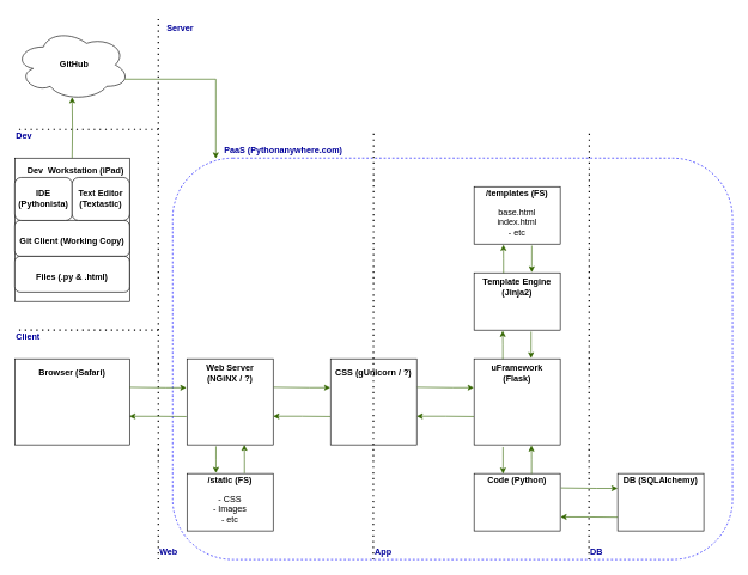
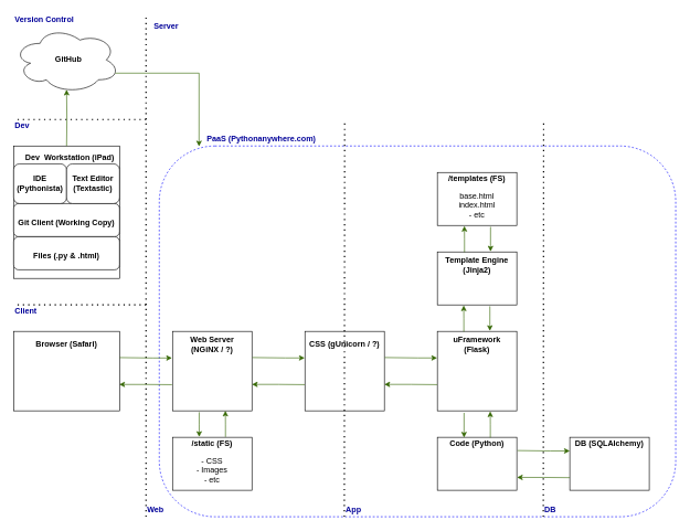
  <mxCell id="0" />
  <mxCell id="1" parent="0" />
  <mxCell id="2" value="" style="rounded=1;whiteSpace=wrap;html=1;fillColor=none;dashed=1;strokeColor=#0000FF;" parent="1" vertex="1"><mxGeometry x="240" y="220" width="780" height="560" as="geometry" /></mxCell>
  <mxCell id="3" value="" style="endArrow=none;dashed=1;html=1;dashPattern=1 3;strokeWidth=2;" parent="1" edge="1"><mxGeometry width="50" height="50" relative="1" as="geometry"><mxPoint x="220" y="780" as="sourcePoint" /><mxPoint x="220" y="20" as="targetPoint" /></mxGeometry></mxCell>
  <mxCell id="4" value="" style="rounded=0;whiteSpace=wrap;html=1;" parent="1" vertex="1"><mxGeometry x="20" y="220" width="160" height="200" as="geometry" /></mxCell>
  <mxCell id="5" style="edgeStyle=orthogonalEdgeStyle;rounded=0;orthogonalLoop=1;jettySize=auto;html=1;exitX=0.997;exitY=0.668;exitDx=0;exitDy=0;entryX=-0.007;entryY=0.671;entryDx=0;entryDy=0;exitPerimeter=0;entryPerimeter=0;strokeColor=#336600;startArrow=classic;startFill=1;endArrow=none;endFill=0;" parent="1" source="6" target="29" edge="1"><mxGeometry relative="1" as="geometry"><mxPoint x="180" y="583" as="sourcePoint" /><mxPoint x="260" y="583" as="targetPoint" /><Array as="points"><mxPoint x="220" y="580" /></Array></mxGeometry></mxCell>
  <mxCell id="6" value="" style="rounded=0;whiteSpace=wrap;html=1;" parent="1" vertex="1"><mxGeometry x="20" y="500" width="160" height="120" as="geometry" /></mxCell>
  <mxCell id="7" value="" style="rounded=1;whiteSpace=wrap;html=1;" parent="1" vertex="1"><mxGeometry x="20" y="307" width="160" height="50" as="geometry" /></mxCell>
  <mxCell id="8" value="" style="rounded=1;whiteSpace=wrap;html=1;" parent="1" vertex="1"><mxGeometry x="20" y="247" width="80" height="60" as="geometry" /></mxCell>
  <mxCell id="9" value="" style="rounded=1;whiteSpace=wrap;html=1;" parent="1" vertex="1"><mxGeometry x="100" y="247" width="80" height="60" as="geometry" /></mxCell>
  <mxCell id="10" value="Browser (Safari)" style="text;html=1;strokeColor=none;fillColor=none;align=center;verticalAlign=middle;whiteSpace=wrap;rounded=0;fontStyle=1" parent="1" vertex="1"><mxGeometry x="20" y="510" width="160" height="20" as="geometry" /></mxCell>
  <mxCell id="11" value="Dev &amp;nbsp;Workstation (iPad)" style="text;html=1;strokeColor=none;fillColor=none;align=center;verticalAlign=middle;whiteSpace=wrap;rounded=0;fontStyle=1" parent="1" vertex="1"><mxGeometry x="30" y="227" width="150" height="20" as="geometry" /></mxCell>
  <mxCell id="12" value="Git Client (Working Copy)" style="text;html=1;strokeColor=none;fillColor=none;align=center;verticalAlign=middle;whiteSpace=wrap;rounded=0;fontStyle=1" parent="1" vertex="1"><mxGeometry x="20" y="326" width="160" height="20" as="geometry" /></mxCell>
  <mxCell id="13" value="IDE&lt;br&gt;(Pythonista)" style="text;html=1;strokeColor=none;fillColor=none;align=center;verticalAlign=middle;whiteSpace=wrap;rounded=0;fontStyle=1" parent="1" vertex="1"><mxGeometry x="20" y="267" width="80" height="20" as="geometry" /></mxCell>
  <mxCell id="14" value="Text Editor&lt;br&gt;(Textastic)" style="text;html=1;strokeColor=none;fillColor=none;align=center;verticalAlign=middle;whiteSpace=wrap;rounded=0;fontStyle=1" parent="1" vertex="1"><mxGeometry x="100" y="267" width="80" height="20" as="geometry" /></mxCell>
  <mxCell id="15" value="" style="rounded=1;whiteSpace=wrap;html=1;" parent="1" vertex="1"><mxGeometry x="20" y="357" width="160" height="50" as="geometry" /></mxCell>
  <mxCell id="16" value="Files (.py &amp;amp; .html)" style="text;html=1;strokeColor=none;fillColor=none;align=center;verticalAlign=middle;whiteSpace=wrap;rounded=0;fontStyle=1" parent="1" vertex="1"><mxGeometry x="20" y="376" width="160" height="20" as="geometry" /></mxCell>
  <mxCell id="17" value="" style="ellipse;shape=cloud;whiteSpace=wrap;html=1;" parent="1" vertex="1"><mxGeometry x="20" y="40" width="160" height="100" as="geometry" /></mxCell>
  <mxCell id="18" value="GitHub" style="text;html=1;strokeColor=none;fillColor=none;align=center;verticalAlign=middle;whiteSpace=wrap;rounded=0;fontStyle=1" parent="1" vertex="1"><mxGeometry x="26" y="80" width="154" height="20" as="geometry" /></mxCell>
  <mxCell id="19" value="" style="endArrow=none;dashed=1;html=1;dashPattern=1 3;strokeWidth=2;" parent="1" edge="1"><mxGeometry width="50" height="50" relative="1" as="geometry"><mxPoint x="220" y="180" as="sourcePoint" /><mxPoint x="20" y="180" as="targetPoint" /></mxGeometry></mxCell>
  <mxCell id="20" value="" style="endArrow=none;dashed=1;html=1;dashPattern=1 3;strokeWidth=2;" parent="1" edge="1"><mxGeometry width="50" height="50" relative="1" as="geometry"><mxPoint x="220" y="460" as="sourcePoint" /><mxPoint x="20" y="460" as="targetPoint" /></mxGeometry></mxCell>
  <mxCell id="21" value="Client" style="text;html=1;strokeColor=none;fillColor=none;align=left;verticalAlign=middle;whiteSpace=wrap;rounded=0;fontStyle=1;fontColor=#000099;" parent="1" vertex="1"><mxGeometry x="20" y="460" width="120" height="20" as="geometry" /></mxCell>
  <mxCell id="22" value="Dev" style="text;html=1;strokeColor=none;fillColor=none;align=left;verticalAlign=middle;whiteSpace=wrap;rounded=0;fontStyle=1;fontColor=#000099;" parent="1" vertex="1"><mxGeometry x="20" y="180" width="120" height="20" as="geometry" /></mxCell>
+ <mxCell id="23" value="Version Control" style="text;html=1;strokeColor=none;fillColor=none;align=left;verticalAlign=middle;whiteSpace=wrap;rounded=0;fontStyle=1;fontColor=#000099;" parent="1" vertex="1"><mxGeometry x="20" y="20" width="120" height="20" as="geometry" /></mxCell>
  <mxCell id="24" value="PaaS (Pythonanywhere.com)" style="text;html=1;strokeColor=none;fillColor=none;align=left;verticalAlign=middle;whiteSpace=wrap;rounded=0;fontStyle=1;fontColor=#000099;" parent="1" vertex="1"><mxGeometry x="310" y="200" width="190" height="20" as="geometry" /></mxCell>
  <mxCell id="25" value="Server" style="text;html=1;strokeColor=none;fillColor=none;align=left;verticalAlign=middle;whiteSpace=wrap;rounded=0;fontStyle=1;fontColor=#000099;" parent="1" vertex="1"><mxGeometry x="230" y="30" width="120" height="20" as="geometry" /></mxCell>
  <mxCell id="26" value="" style="rounded=0;whiteSpace=wrap;html=1;" parent="1" vertex="1"><mxGeometry x="260" y="660" width="120" height="80" as="geometry" /></mxCell>
  <mxCell id="27" value="/static (FS)" style="text;html=1;strokeColor=none;fillColor=none;align=center;verticalAlign=middle;whiteSpace=wrap;rounded=0;fontStyle=1" parent="1" vertex="1"><mxGeometry x="260" y="660" width="120" height="20" as="geometry" /></mxCell>
  <mxCell id="28" value="&lt;span style=&quot;font-weight: normal&quot;&gt;- CSS&lt;br&gt;- Images&lt;br&gt;- etc&lt;/span&gt;" style="text;html=1;strokeColor=none;fillColor=none;align=center;verticalAlign=middle;whiteSpace=wrap;rounded=0;fontStyle=1" parent="1" vertex="1"><mxGeometry x="260" y="680" width="120" height="60" as="geometry" /></mxCell>
  <mxCell id="29" value="" style="rounded=0;whiteSpace=wrap;html=1;" parent="1" vertex="1"><mxGeometry x="260" y="500" width="120" height="120" as="geometry" /></mxCell>
  <mxCell id="30" value="Web Server&lt;br&gt;(NGiNX / ?)" style="text;html=1;strokeColor=none;fillColor=none;align=center;verticalAlign=middle;whiteSpace=wrap;rounded=0;fontStyle=1" parent="1" vertex="1"><mxGeometry x="260" y="510" width="120" height="20" as="geometry" /></mxCell>
  <mxCell id="31" value="" style="rounded=0;whiteSpace=wrap;html=1;" parent="1" vertex="1"><mxGeometry x="460" y="500" width="120" height="120" as="geometry" /></mxCell>
  <mxCell id="32" value="CSS (gUnicorn / ?)" style="text;html=1;strokeColor=none;fillColor=none;align=center;verticalAlign=middle;whiteSpace=wrap;rounded=0;fontStyle=1" parent="1" vertex="1"><mxGeometry x="460" y="510" width="120" height="20" as="geometry" /></mxCell>
  <mxCell id="33" value="" style="rounded=0;whiteSpace=wrap;html=1;" parent="1" vertex="1"><mxGeometry x="660" y="500" width="120" height="120" as="geometry" /></mxCell>
  <mxCell id="34" value="uFramework&lt;br&gt;(Flask)" style="text;html=1;strokeColor=none;fillColor=none;align=center;verticalAlign=middle;whiteSpace=wrap;rounded=0;fontStyle=1" parent="1" vertex="1"><mxGeometry x="660" y="510" width="120" height="20" as="geometry" /></mxCell>
  <mxCell id="35" value="" style="endArrow=none;dashed=1;html=1;dashPattern=1 3;strokeWidth=2;" parent="1" edge="1"><mxGeometry width="50" height="50" relative="1" as="geometry"><mxPoint x="519.5" y="780" as="sourcePoint" /><mxPoint x="520" y="180" as="targetPoint" /></mxGeometry></mxCell>
  <mxCell id="36" value="Web" style="text;html=1;strokeColor=none;fillColor=none;align=left;verticalAlign=middle;whiteSpace=wrap;rounded=0;fontStyle=1;fontColor=#000099;" parent="1" vertex="1"><mxGeometry x="220" y="760" width="120" height="20" as="geometry" /></mxCell>
  <mxCell id="37" value="" style="rounded=0;whiteSpace=wrap;html=1;" parent="1" vertex="1"><mxGeometry x="660" y="660" width="120" height="80" as="geometry" /></mxCell>
  <mxCell id="38" value="Code (Python)" style="text;html=1;strokeColor=none;fillColor=none;align=center;verticalAlign=middle;whiteSpace=wrap;rounded=0;fontStyle=1" parent="1" vertex="1"><mxGeometry x="660" y="660" width="120" height="20" as="geometry" /></mxCell>
  <mxCell id="39" value="" style="rounded=0;whiteSpace=wrap;html=1;" parent="1" vertex="1"><mxGeometry x="860" y="660" width="120" height="80" as="geometry" /></mxCell>
  <mxCell id="40" value="DB (SQLAlchemy)" style="text;html=1;strokeColor=none;fillColor=none;align=center;verticalAlign=middle;whiteSpace=wrap;rounded=0;fontStyle=1" parent="1" vertex="1"><mxGeometry x="860" y="660" width="120" height="20" as="geometry" /></mxCell>
  <mxCell id="41" value="" style="rounded=0;whiteSpace=wrap;html=1;" parent="1" vertex="1"><mxGeometry x="660" y="380" width="120" height="80" as="geometry" /></mxCell>
  <mxCell id="42" value="Template Engine&lt;br&gt;(Jinja2)" style="text;html=1;strokeColor=none;fillColor=none;align=center;verticalAlign=middle;whiteSpace=wrap;rounded=0;fontStyle=1" parent="1" vertex="1"><mxGeometry x="660" y="380" width="120" height="40" as="geometry" /></mxCell>
  <mxCell id="43" value="" style="rounded=0;whiteSpace=wrap;html=1;" parent="1" vertex="1"><mxGeometry x="660" y="260" width="120" height="80" as="geometry" /></mxCell>
  <mxCell id="44" value="/templates (FS)" style="text;html=1;strokeColor=none;fillColor=none;align=center;verticalAlign=middle;whiteSpace=wrap;rounded=0;fontStyle=1" parent="1" vertex="1"><mxGeometry x="660" y="260" width="120" height="20" as="geometry" /></mxCell>
  <mxCell id="45" value="&lt;span style=&quot;font-weight: normal&quot;&gt;base.html&lt;br&gt;index.html&lt;br&gt;- etc&lt;/span&gt;" style="text;html=1;strokeColor=none;fillColor=none;align=center;verticalAlign=middle;whiteSpace=wrap;rounded=0;fontStyle=1" parent="1" vertex="1"><mxGeometry x="660" y="280" width="120" height="60" as="geometry" /></mxCell>
  <mxCell id="46" value="" style="endArrow=none;dashed=1;html=1;dashPattern=1 3;strokeWidth=2;" parent="1" edge="1"><mxGeometry width="50" height="50" relative="1" as="geometry"><mxPoint x="820" y="780" as="sourcePoint" /><mxPoint x="820.5" y="180" as="targetPoint" /></mxGeometry></mxCell>
  <mxCell id="47" value="DB" style="text;html=1;strokeColor=none;fillColor=none;align=left;verticalAlign=middle;whiteSpace=wrap;rounded=0;fontStyle=1;fontColor=#000099;" parent="1" vertex="1"><mxGeometry x="820" y="760" width="120" height="20" as="geometry" /></mxCell>
  <mxCell id="48" value="App" style="text;html=1;strokeColor=none;fillColor=none;align=left;verticalAlign=middle;whiteSpace=wrap;rounded=0;fontStyle=1;fontColor=#000099;" parent="1" vertex="1"><mxGeometry x="520" y="760" width="120" height="20" as="geometry" /></mxCell>
  <mxCell id="49" style="edgeStyle=orthogonalEdgeStyle;rounded=0;orthogonalLoop=1;jettySize=auto;html=1;exitX=-0.007;exitY=0.335;exitDx=0;exitDy=0;exitPerimeter=0;entryX=1.001;entryY=0.33;entryDx=0;entryDy=0;entryPerimeter=0;strokeColor=#336600;startArrow=classic;startFill=1;endArrow=none;endFill=0;" parent="1" source="29" target="6" edge="1"><mxGeometry relative="1" as="geometry"><mxPoint x="189.52" y="590.16" as="sourcePoint" /><mxPoint x="190" y="540" as="targetPoint" /><Array as="points"><mxPoint x="230" y="540" /></Array></mxGeometry></mxCell>
  <mxCell id="50" style="edgeStyle=orthogonalEdgeStyle;rounded=0;orthogonalLoop=1;jettySize=auto;html=1;exitX=0.997;exitY=0.668;exitDx=0;exitDy=0;entryX=-0.007;entryY=0.671;entryDx=0;entryDy=0;exitPerimeter=0;entryPerimeter=0;strokeColor=#336600;startArrow=classic;startFill=1;endArrow=none;endFill=0;" parent="1" edge="1"><mxGeometry relative="1" as="geometry"><mxPoint x="380" y="580.1" as="sourcePoint" /><mxPoint x="459.64" y="580.46" as="targetPoint" /><Array as="points"><mxPoint x="420.48" y="579.94" /></Array></mxGeometry></mxCell>
  <mxCell id="51" style="edgeStyle=orthogonalEdgeStyle;rounded=0;orthogonalLoop=1;jettySize=auto;html=1;exitX=-0.007;exitY=0.335;exitDx=0;exitDy=0;exitPerimeter=0;entryX=1.001;entryY=0.33;entryDx=0;entryDy=0;entryPerimeter=0;strokeColor=#336600;startArrow=classic;startFill=1;endArrow=none;endFill=0;" parent="1" edge="1"><mxGeometry relative="1" as="geometry"><mxPoint x="459.64" y="540.14" as="sourcePoint" /><mxPoint x="380.64" y="539.54" as="targetPoint" /><Array as="points"><mxPoint x="430.48" y="539.94" /></Array></mxGeometry></mxCell>
  <mxCell id="52" style="edgeStyle=orthogonalEdgeStyle;rounded=0;orthogonalLoop=1;jettySize=auto;html=1;exitX=0.997;exitY=0.668;exitDx=0;exitDy=0;entryX=-0.007;entryY=0.671;entryDx=0;entryDy=0;exitPerimeter=0;entryPerimeter=0;strokeColor=#336600;startArrow=classic;startFill=1;endArrow=none;endFill=0;" parent="1" edge="1"><mxGeometry relative="1" as="geometry"><mxPoint x="580" y="580.1" as="sourcePoint" /><mxPoint x="659.64" y="580.46" as="targetPoint" /><Array as="points"><mxPoint x="620.48" y="579.94" /></Array></mxGeometry></mxCell>
  <mxCell id="53" style="edgeStyle=orthogonalEdgeStyle;rounded=0;orthogonalLoop=1;jettySize=auto;html=1;exitX=-0.007;exitY=0.335;exitDx=0;exitDy=0;exitPerimeter=0;entryX=1.001;entryY=0.33;entryDx=0;entryDy=0;entryPerimeter=0;strokeColor=#336600;startArrow=classic;startFill=1;endArrow=none;endFill=0;" parent="1" edge="1"><mxGeometry relative="1" as="geometry"><mxPoint x="659.64" y="540.14" as="sourcePoint" /><mxPoint x="580.64" y="539.54" as="targetPoint" /><Array as="points"><mxPoint x="630.48" y="539.94" /></Array></mxGeometry></mxCell>
  <mxCell id="54" style="edgeStyle=orthogonalEdgeStyle;rounded=0;orthogonalLoop=1;jettySize=auto;html=1;exitX=0.997;exitY=0.668;exitDx=0;exitDy=0;entryX=-0.007;entryY=0.671;entryDx=0;entryDy=0;exitPerimeter=0;entryPerimeter=0;strokeColor=#336600;startArrow=classic;startFill=1;endArrow=none;endFill=0;" parent="1" edge="1"><mxGeometry relative="1" as="geometry"><mxPoint x="780.36" y="720.56" as="sourcePoint" /><mxPoint x="860" y="720.92" as="targetPoint" /><Array as="points"><mxPoint x="820.84" y="720.4" /></Array></mxGeometry></mxCell>
  <mxCell id="55" style="edgeStyle=orthogonalEdgeStyle;rounded=0;orthogonalLoop=1;jettySize=auto;html=1;exitX=-0.007;exitY=0.335;exitDx=0;exitDy=0;exitPerimeter=0;entryX=1.001;entryY=0.33;entryDx=0;entryDy=0;entryPerimeter=0;strokeColor=#336600;startArrow=classic;startFill=1;endArrow=none;endFill=0;" parent="1" edge="1"><mxGeometry relative="1" as="geometry"><mxPoint x="860" y="680.6" as="sourcePoint" /><mxPoint x="781" y="680" as="targetPoint" /><Array as="points"><mxPoint x="830.84" y="680.4" /></Array></mxGeometry></mxCell>
  <mxCell id="56" style="edgeStyle=orthogonalEdgeStyle;rounded=0;orthogonalLoop=1;jettySize=auto;html=1;exitX=0.997;exitY=0.668;exitDx=0;exitDy=0;entryX=0.128;entryY=0.714;entryDx=0;entryDy=0;exitPerimeter=0;entryPerimeter=0;strokeColor=#336600;" parent="1" target="2" edge="1"><mxGeometry relative="1" as="geometry"><mxPoint x="340" y="659.5" as="sourcePoint" /><mxPoint x="419.64" y="659.86" as="targetPoint" /><Array as="points"><mxPoint x="340" y="640" /><mxPoint x="340" y="640" /></Array></mxGeometry></mxCell>
  <mxCell id="57" style="edgeStyle=orthogonalEdgeStyle;rounded=0;orthogonalLoop=1;jettySize=auto;html=1;exitX=0.336;exitY=1.017;exitDx=0;exitDy=0;exitPerimeter=0;strokeColor=#336600;entryX=0.336;entryY=-0.033;entryDx=0;entryDy=0;entryPerimeter=0;" parent="1" source="29" target="27" edge="1"><mxGeometry relative="1" as="geometry"><mxPoint x="380.36" y="640" as="sourcePoint" /><mxPoint x="421" y="660" as="targetPoint" /><Array as="points"><mxPoint x="300" y="640" /><mxPoint x="300" y="659" /></Array></mxGeometry></mxCell>
  <mxCell id="58" style="edgeStyle=orthogonalEdgeStyle;rounded=0;orthogonalLoop=1;jettySize=auto;html=1;exitX=0.997;exitY=0.668;exitDx=0;exitDy=0;entryX=0.128;entryY=0.714;entryDx=0;entryDy=0;exitPerimeter=0;entryPerimeter=0;strokeColor=#336600;" parent="1" edge="1"><mxGeometry relative="1" as="geometry"><mxPoint x="740" y="660.5" as="sourcePoint" /><mxPoint x="739.84" y="620.84" as="targetPoint" /><Array as="points"><mxPoint x="740" y="641" /><mxPoint x="740" y="641" /></Array></mxGeometry></mxCell>
  <mxCell id="59" style="edgeStyle=orthogonalEdgeStyle;rounded=0;orthogonalLoop=1;jettySize=auto;html=1;exitX=0.336;exitY=1.017;exitDx=0;exitDy=0;exitPerimeter=0;strokeColor=#336600;entryX=0.336;entryY=-0.033;entryDx=0;entryDy=0;entryPerimeter=0;" parent="1" edge="1"><mxGeometry relative="1" as="geometry"><mxPoint x="700.32" y="623.04" as="sourcePoint" /><mxPoint x="700.32" y="660.34" as="targetPoint" /><Array as="points"><mxPoint x="700" y="651" /><mxPoint x="700" y="651" /></Array></mxGeometry></mxCell>
  <mxCell id="60" style="edgeStyle=orthogonalEdgeStyle;rounded=0;orthogonalLoop=1;jettySize=auto;html=1;exitX=0.997;exitY=0.668;exitDx=0;exitDy=0;entryX=0.128;entryY=0.714;entryDx=0;entryDy=0;exitPerimeter=0;entryPerimeter=0;strokeColor=#336600;" parent="1" edge="1"><mxGeometry relative="1" as="geometry"><mxPoint x="700" y="500.5" as="sourcePoint" /><mxPoint x="699.84" y="460.84" as="targetPoint" /><Array as="points"><mxPoint x="700" y="481" /><mxPoint x="700" y="481" /></Array></mxGeometry></mxCell>
  <mxCell id="61" style="edgeStyle=orthogonalEdgeStyle;rounded=0;orthogonalLoop=1;jettySize=auto;html=1;exitX=0.336;exitY=1.017;exitDx=0;exitDy=0;exitPerimeter=0;strokeColor=#336600;entryX=0.336;entryY=-0.033;entryDx=0;entryDy=0;entryPerimeter=0;" parent="1" edge="1"><mxGeometry relative="1" as="geometry"><mxPoint x="739.32" y="462.04" as="sourcePoint" /><mxPoint x="739.32" y="499.34" as="targetPoint" /><Array as="points"><mxPoint x="739" y="490" /><mxPoint x="739" y="490" /></Array></mxGeometry></mxCell>
  <mxCell id="62" style="edgeStyle=orthogonalEdgeStyle;rounded=0;orthogonalLoop=1;jettySize=auto;html=1;exitX=0.997;exitY=0.668;exitDx=0;exitDy=0;entryX=0.128;entryY=0.714;entryDx=0;entryDy=0;exitPerimeter=0;entryPerimeter=0;strokeColor=#336600;" parent="1" edge="1"><mxGeometry relative="1" as="geometry"><mxPoint x="701" y="380.5" as="sourcePoint" /><mxPoint x="700.84" y="340.84" as="targetPoint" /><Array as="points"><mxPoint x="701" y="361" /><mxPoint x="701" y="361" /></Array></mxGeometry></mxCell>
  <mxCell id="63" style="edgeStyle=orthogonalEdgeStyle;rounded=0;orthogonalLoop=1;jettySize=auto;html=1;exitX=0.336;exitY=1.017;exitDx=0;exitDy=0;exitPerimeter=0;strokeColor=#336600;entryX=0.336;entryY=-0.033;entryDx=0;entryDy=0;entryPerimeter=0;" parent="1" edge="1"><mxGeometry relative="1" as="geometry"><mxPoint x="740.32" y="342.04" as="sourcePoint" /><mxPoint x="740.32" y="379.34" as="targetPoint" /><Array as="points"><mxPoint x="740" y="370" /><mxPoint x="740" y="370" /></Array></mxGeometry></mxCell>
  <mxCell id="64" style="edgeStyle=orthogonalEdgeStyle;rounded=0;orthogonalLoop=1;jettySize=auto;html=1;strokeColor=#336600;entryX=0.5;entryY=0.95;entryDx=0;entryDy=0;entryPerimeter=0;" edge="1" parent="1" target="17"><mxGeometry relative="1" as="geometry"><mxPoint x="100" y="220" as="sourcePoint" /><mxPoint x="100" y="140" as="targetPoint" /><Array as="points" /></mxGeometry></mxCell>
  <mxCell id="65" style="edgeStyle=orthogonalEdgeStyle;rounded=0;orthogonalLoop=1;jettySize=auto;html=1;strokeColor=#336600;exitX=0.96;exitY=0.7;exitDx=0;exitDy=0;exitPerimeter=0;entryX=0.077;entryY=0.001;entryDx=0;entryDy=0;entryPerimeter=0;" edge="1" parent="1" source="17" target="2"><mxGeometry relative="1" as="geometry"><mxPoint x="250" y="200" as="sourcePoint" /><mxPoint x="260" y="200" as="targetPoint" /><Array as="points" /></mxGeometry></mxCell>
